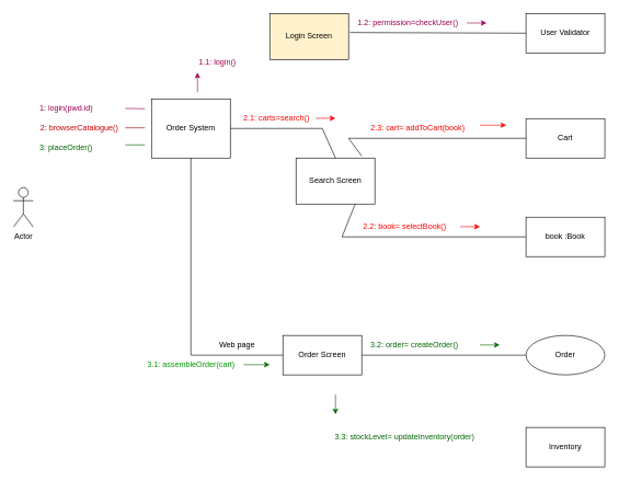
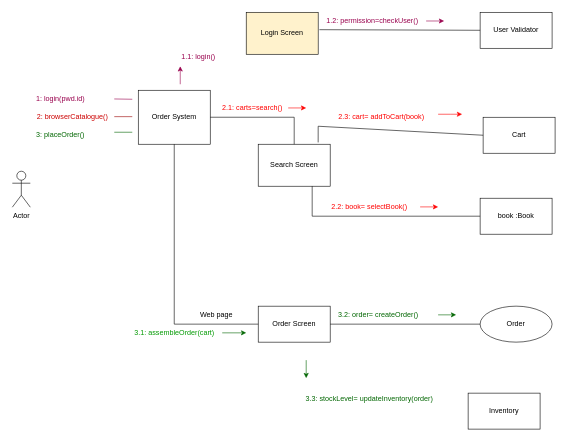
  <mxCell id="0" />
  <mxCell id="1" parent="0" />
  <mxCell id="2" value="Actor" style="shape=umlActor;verticalLabelPosition=bottom;verticalAlign=top;html=1;outlineConnect=0;" vertex="1" parent="1"><mxGeometry x="20" y="285" width="30" height="60" as="geometry" /></mxCell>
  <mxCell id="3" value="Login Screen" style="rounded=0;whiteSpace=wrap;html=1;fillColor=#fff2cc;" vertex="1" parent="1"><mxGeometry x="410" y="20" width="120" height="70" as="geometry" /></mxCell>
  <mxCell id="4" value="Order System" style="rounded=0;whiteSpace=wrap;html=1;" vertex="1" parent="1"><mxGeometry x="230" y="150" width="120" height="90" as="geometry" /></mxCell>
  <mxCell id="5" value="User Validator" style="rounded=0;whiteSpace=wrap;html=1;" vertex="1" parent="1"><mxGeometry x="800" y="20" width="120" height="60" as="geometry" /></mxCell>
- <mxCell id="6" value="Search Screen" style="rounded=0;whiteSpace=wrap;html=1;" vertex="1" parent="1"><mxGeometry x="450" y="240" width="120" height="70" as="geometry" /></mxCell>
+ <mxCell id="6" value="Search Screen" style="rounded=0;whiteSpace=wrap;html=1;" vertex="1" parent="1"><mxGeometry x="430" y="240" width="120" height="70" as="geometry" /></mxCell>
  <mxCell id="7" value="" style="endArrow=none;html=1;rounded=0;exitX=1;exitY=0.5;exitDx=0;exitDy=0;entryX=0.5;entryY=0;entryDx=0;entryDy=0;" edge="1" parent="1" source="4" target="6"><mxGeometry width="50" height="50" relative="1" as="geometry"><mxPoint x="400" y="200" as="sourcePoint" /><mxPoint x="450" y="240" as="targetPoint" /><Array as="points"><mxPoint x="490" y="195" /></Array></mxGeometry></mxCell>
  <mxCell id="8" value="&lt;font color=&quot;#ff0000&quot;&gt;2.1: carts=search()&lt;/font&gt;" style="text;html=1;align=center;verticalAlign=middle;resizable=0;points=[];autosize=1;strokeColor=none;fillColor=none;" vertex="1" parent="1"><mxGeometry x="360" y="165" width="120" height="30" as="geometry" /></mxCell>
  <mxCell id="9" value="" style="endArrow=classic;html=1;rounded=0;strokeColor=#FF0000;" edge="1" parent="1"><mxGeometry width="50" height="50" relative="1" as="geometry"><mxPoint x="480" y="179.5" as="sourcePoint" /><mxPoint x="510" y="179.5" as="targetPoint" /><Array as="points" /></mxGeometry></mxCell>
  <mxCell id="10" value="Order Screen" style="rounded=0;whiteSpace=wrap;html=1;" vertex="1" parent="1"><mxGeometry x="430" y="510" width="120" height="60" as="geometry" /></mxCell>
  <mxCell id="11" value="" style="endArrow=none;html=1;rounded=0;exitX=0.5;exitY=1;exitDx=0;exitDy=0;entryX=0;entryY=0.5;entryDx=0;entryDy=0;" edge="1" parent="1" source="4" target="10"><mxGeometry width="50" height="50" relative="1" as="geometry"><mxPoint x="250" y="400" as="sourcePoint" /><mxPoint x="300" y="350" as="targetPoint" /><Array as="points"><mxPoint x="290" y="540" /></Array></mxGeometry></mxCell>
  <mxCell id="12" value="&lt;font color=&quot;#009900&quot;&gt;3.1: assembleOrder(cart)&lt;/font&gt;" style="text;html=1;align=center;verticalAlign=middle;resizable=0;points=[];autosize=1;strokeColor=none;fillColor=none;" vertex="1" parent="1"><mxGeometry x="210" y="540" width="160" height="30" as="geometry" /></mxCell>
  <mxCell id="13" value="Web page" style="text;html=1;align=center;verticalAlign=middle;resizable=0;points=[];autosize=1;strokeColor=none;fillColor=none;" vertex="1" parent="1"><mxGeometry x="320" y="510" width="80" height="30" as="geometry" /></mxCell>
  <mxCell id="14" value="" style="endArrow=classic;html=1;rounded=0;strokeColor=#99004D;" edge="1" parent="1"><mxGeometry width="50" height="50" relative="1" as="geometry"><mxPoint x="300" y="140" as="sourcePoint" /><mxPoint x="300" y="110" as="targetPoint" /></mxGeometry></mxCell>
  <mxCell id="15" value="&lt;font color=&quot;#99004d&quot;&gt;1.1: login()&lt;/font&gt;" style="text;html=1;align=center;verticalAlign=middle;resizable=0;points=[];autosize=1;strokeColor=none;fillColor=none;" vertex="1" parent="1"><mxGeometry x="290" y="80" width="80" height="30" as="geometry" /></mxCell>
  <mxCell id="16" value="" style="endArrow=none;html=1;rounded=0;entryX=0;entryY=0.5;entryDx=0;entryDy=0;exitX=1.017;exitY=0.414;exitDx=0;exitDy=0;exitPerimeter=0;" edge="1" parent="1" source="3" target="5"><mxGeometry width="50" height="50" relative="1" as="geometry"><mxPoint x="620" y="70" as="sourcePoint" /><mxPoint x="670" y="20" as="targetPoint" /></mxGeometry></mxCell>
  <mxCell id="17" value="&lt;font color=&quot;#99004d&quot;&gt;1.2: permission=checkUser()&lt;/font&gt;" style="text;html=1;align=center;verticalAlign=middle;resizable=0;points=[];autosize=1;strokeColor=none;fillColor=none;" vertex="1" parent="1"><mxGeometry x="530" y="20" width="180" height="30" as="geometry" /></mxCell>
  <mxCell id="18" value="" style="endArrow=classic;html=1;rounded=0;strokeColor=#99004D;" edge="1" parent="1"><mxGeometry width="50" height="50" relative="1" as="geometry"><mxPoint x="710" y="34.5" as="sourcePoint" /><mxPoint x="740" y="34.5" as="targetPoint" /></mxGeometry></mxCell>
- <mxCell id="19" value="Cart" style="rounded=0;whiteSpace=wrap;html=1;" vertex="1" parent="1"><mxGeometry x="800" y="180" width="120" height="60" as="geometry" /></mxCell>
+ <mxCell id="19" value="Cart" style="rounded=0;whiteSpace=wrap;html=1;" vertex="1" parent="1"><mxGeometry x="805" y="195" width="120" height="60" as="geometry" /></mxCell>
  <mxCell id="20" value="" style="endArrow=none;html=1;rounded=0;exitX=0.833;exitY=-0.043;exitDx=0;exitDy=0;exitPerimeter=0;entryX=0;entryY=0.5;entryDx=0;entryDy=0;" edge="1" parent="1" source="6" target="19"><mxGeometry width="50" height="50" relative="1" as="geometry"><mxPoint x="570" y="200" as="sourcePoint" /><mxPoint x="620" y="150" as="targetPoint" /><Array as="points"><mxPoint x="530" y="210" /></Array></mxGeometry></mxCell>
  <mxCell id="21" value="&lt;font color=&quot;#ff0000&quot;&gt;2.3: cart= addToCart(book)&lt;/font&gt;" style="text;html=1;align=center;verticalAlign=middle;resizable=0;points=[];autosize=1;strokeColor=none;fillColor=none;" vertex="1" parent="1"><mxGeometry x="550" y="180" width="170" height="30" as="geometry" /></mxCell>
  <mxCell id="22" value="" style="endArrow=classic;html=1;rounded=0;strokeColor=#FF0000;" edge="1" parent="1"><mxGeometry width="50" height="50" relative="1" as="geometry"><mxPoint x="730" y="190" as="sourcePoint" /><mxPoint x="770" y="190" as="targetPoint" /><Array as="points"><mxPoint x="750" y="190" /></Array></mxGeometry></mxCell>
  <mxCell id="23" value="book :Book" style="rounded=0;whiteSpace=wrap;html=1;" vertex="1" parent="1"><mxGeometry x="800" y="330" width="120" height="60" as="geometry" /></mxCell>
  <mxCell id="24" value="" style="endArrow=none;html=1;rounded=0;exitX=0.75;exitY=1;exitDx=0;exitDy=0;" edge="1" parent="1" source="6"><mxGeometry width="50" height="50" relative="1" as="geometry"><mxPoint x="560" y="360" as="sourcePoint" /><mxPoint x="800" y="360" as="targetPoint" /><Array as="points"><mxPoint x="520" y="360" /></Array></mxGeometry></mxCell>
  <mxCell id="25" value="&lt;font color=&quot;#ff0000&quot;&gt;2.2: book= selectBook()&lt;/font&gt;" style="text;html=1;align=center;verticalAlign=middle;resizable=0;points=[];autosize=1;strokeColor=none;fillColor=none;" vertex="1" parent="1"><mxGeometry x="540" y="330" width="150" height="30" as="geometry" /></mxCell>
  <mxCell id="26" value="" style="endArrow=classic;html=1;rounded=0;strokeColor=#FF0000;" edge="1" parent="1"><mxGeometry width="50" height="50" relative="1" as="geometry"><mxPoint x="700" y="344.5" as="sourcePoint" /><mxPoint x="730" y="344.5" as="targetPoint" /></mxGeometry></mxCell>
  <mxCell id="27" value="Order" style="ellipse;whiteSpace=wrap;html=1;" vertex="1" parent="1"><mxGeometry x="800" y="510" width="120" height="60" as="geometry" /></mxCell>
  <mxCell id="28" value="" style="endArrow=none;html=1;rounded=0;exitX=1;exitY=0.5;exitDx=0;exitDy=0;entryX=0;entryY=0.5;entryDx=0;entryDy=0;" edge="1" parent="1" source="10" target="27"><mxGeometry width="50" height="50" relative="1" as="geometry"><mxPoint x="650" y="570" as="sourcePoint" /><mxPoint x="700" y="520" as="targetPoint" /></mxGeometry></mxCell>
  <mxCell id="29" value="&lt;font color=&quot;#006600&quot;&gt;3.2: order= createOrder()&lt;/font&gt;" style="text;html=1;align=center;verticalAlign=middle;resizable=0;points=[];autosize=1;strokeColor=none;fillColor=none;" vertex="1" parent="1"><mxGeometry x="550" y="510" width="160" height="30" as="geometry" /></mxCell>
  <mxCell id="30" value="" style="endArrow=classic;html=1;rounded=0;strokeColor=#006600;" edge="1" parent="1"><mxGeometry width="50" height="50" relative="1" as="geometry"><mxPoint x="730" y="524.5" as="sourcePoint" /><mxPoint x="760" y="524.5" as="targetPoint" /></mxGeometry></mxCell>
  <mxCell id="31" value="" style="endArrow=classic;html=1;rounded=0;strokeColor=#006600;" edge="1" parent="1"><mxGeometry width="50" height="50" relative="1" as="geometry"><mxPoint x="370" y="554.5" as="sourcePoint" /><mxPoint x="410" y="554.5" as="targetPoint" /></mxGeometry></mxCell>
- <mxCell id="32" value="Inventory" style="rounded=0;whiteSpace=wrap;html=1;" vertex="1" parent="1"><mxGeometry x="800" y="650" width="120" height="60" as="geometry" /></mxCell>
+ <mxCell id="32" value="Inventory" style="rounded=0;whiteSpace=wrap;html=1;" vertex="1" parent="1"><mxGeometry x="780" y="655" width="120" height="60" as="geometry" /></mxCell>
  <mxCell id="33" value="" style="endArrow=classic;html=1;rounded=0;strokeColor=#006600;" edge="1" parent="1"><mxGeometry width="50" height="50" relative="1" as="geometry"><mxPoint x="510" y="600" as="sourcePoint" /><mxPoint x="510" y="630" as="targetPoint" /></mxGeometry></mxCell>
  <mxCell id="34" value="&lt;font color=&quot;#006600&quot;&gt;3.3: stockLevel= updateInventory(order)&lt;/font&gt;" style="text;html=1;align=center;verticalAlign=middle;resizable=0;points=[];autosize=1;strokeColor=none;fillColor=none;" vertex="1" parent="1"><mxGeometry x="495" y="650" width="240" height="30" as="geometry" /></mxCell>
  <mxCell id="35" value="&lt;font color=&quot;#99004d&quot;&gt;1: login(pwd.id)&lt;/font&gt;" style="text;html=1;align=center;verticalAlign=middle;resizable=0;points=[];autosize=1;strokeColor=none;fillColor=none;" vertex="1" parent="1"><mxGeometry x="50" y="150" width="100" height="30" as="geometry" /></mxCell>
  <mxCell id="36" value="&lt;font color=&quot;#cc0000&quot;&gt;2: browserCatalogue()&lt;/font&gt;" style="text;html=1;align=center;verticalAlign=middle;resizable=0;points=[];autosize=1;strokeColor=none;fillColor=none;" vertex="1" parent="1"><mxGeometry x="50" y="180" width="140" height="30" as="geometry" /></mxCell>
  <mxCell id="37" value="&lt;font color=&quot;#006600&quot;&gt;3: placeOrder()&lt;/font&gt;" style="text;html=1;align=center;verticalAlign=middle;resizable=0;points=[];autosize=1;strokeColor=none;fillColor=none;" vertex="1" parent="1"><mxGeometry x="50" y="210" width="100" height="30" as="geometry" /></mxCell>
  <mxCell id="38" value="" style="endArrow=none;html=1;rounded=0;strokeColor=#99004D;" edge="1" parent="1"><mxGeometry width="50" height="50" relative="1" as="geometry"><mxPoint x="190" y="164.5" as="sourcePoint" /><mxPoint x="220" y="165" as="targetPoint" /></mxGeometry></mxCell>
  <mxCell id="39" value="" style="endArrow=none;html=1;rounded=0;strokeColor=#990000;" edge="1" parent="1"><mxGeometry width="50" height="50" relative="1" as="geometry"><mxPoint x="190" y="194" as="sourcePoint" /><mxPoint x="220" y="194" as="targetPoint" /></mxGeometry></mxCell>
  <mxCell id="40" value="" style="endArrow=none;html=1;rounded=0;strokeColor=#006600;" edge="1" parent="1"><mxGeometry width="50" height="50" relative="1" as="geometry"><mxPoint x="190" y="220" as="sourcePoint" /><mxPoint x="220" y="220" as="targetPoint" /></mxGeometry></mxCell>
